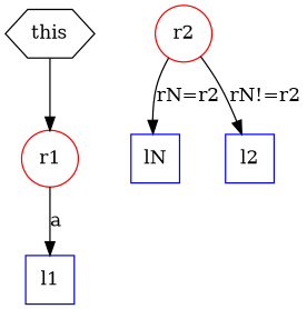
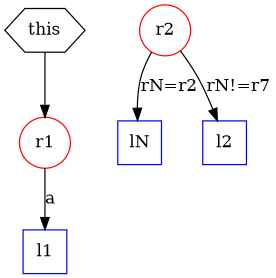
  digraph {
    node [color=blue shape=square]
    n1 [color=red label=r1 shape=circle]
    n2 [label=l1]
    n3 [color=red label=r2 shape=circle]
    n4 [label=lN]
    n5 [label=l2]
    n6 [label=this shape=hexagon color=""]
    n1 -> n2 [label=a]
    n3 -> n4 [label="rN=r2"]
-   n3 -> n5 [label="rN!=r2"]
+   n3 -> n5 [label="rN!=r7"]
    n6 -> n1
  }
